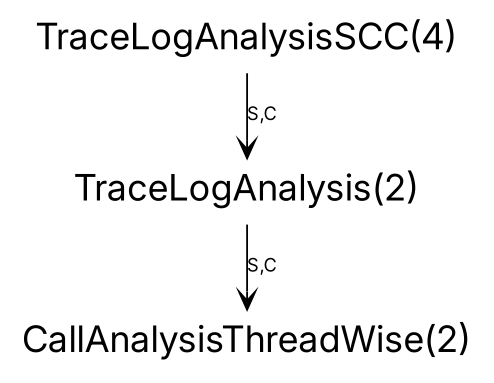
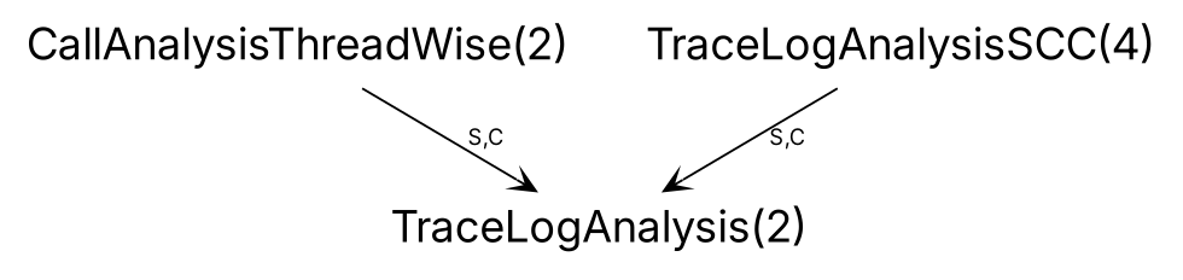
  digraph {
    fontname=Inter
    node [fontname=Inter fontsize=20 shape=plaintext]
    edge [arrowhead=vee color=black fontname=Inter fontsize=10]
    n1 [label="TraceLogAnalysis(2)"]
    n2 [label="CallAnalysisThreadWise(2)"]
    n3 [label="TraceLogAnalysisSCC(4)"]
-   n1 -> n2 [label="S,C"]
+   n2 -> n1 [label="S,C"]
    n3 -> n1 [label="S,C"]
  }
